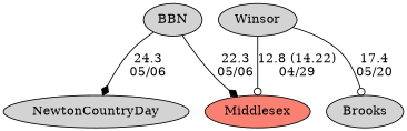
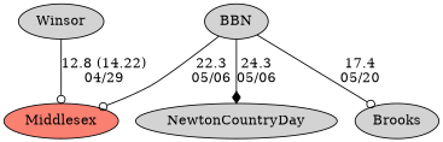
  digraph {
    node [fillcolor=lightgrey style=filled]
    edge [arrowhead=odot random=random]
    BBN
    Brooks
    Middlesex [fillcolor=salmon]
    NewtonCountryDay
    Winsor
-   Winsor -> Brooks [label="17.4\n05/20" weight=83]
-   BBN -> Middlesex [arrowhead=diamond label="22.3\n05/06" weight=78]
+   BBN -> Brooks [label="17.4\n05/20" weight=83]
+   BBN -> Middlesex [label="22.3\n05/06" weight=78]
    BBN -> NewtonCountryDay [arrowhead=diamond label="24.3\n05/06" weight=76]
    Winsor -> Middlesex [label="12.8 (14.22)\n04/29" weight=88]
  }
